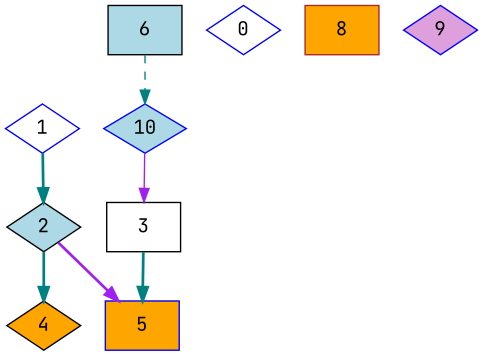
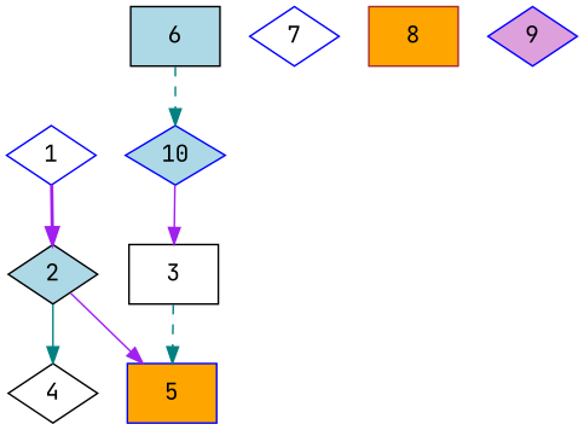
  digraph {
    "Duplicate states"=133312
    "Max states in OPEN"=3981
    Modes="60000ms; partial expansion, ; Pruning: processor isomorphism, processor normalisation, task equivalence, equivalent schedule 2, ; F-value: new, DRT, ; Optimisation: list scheduling, "
    "Node concurrency"=-1
    "Number of processors"=16
    "Pruned using list schedule length"=802794
    "States removed from OPEN"=140704
    "Time to schedule (ms)"=2138
    "Total idle time"=0
    "Total schedule length"=35
    "Total sequential time"=69
    "Total states created"=1318777
    fontname="JetBrains Mono"
    node ["Finish time"=5 Processor=1 "Start time"=0 Weight=5 color=blue fillcolor=white fontname="JetBrains Mono" shape=diamond style=filled]
    edge [Weight=33 color=purple fontname="JetBrains Mono" style=bold]
    1 [Processor=0]
    2 ["Finish time"=13 Processor=0 "Start time"=5 Weight=8 color=black fillcolor=lightblue]
-   4 ["Finish time"=23 Processor=0 "Start time"=13 Weight=10 color=black fillcolor=orange]
+   4 ["Finish time"=23 Processor=0 "Start time"=13 Weight=10 color=black]
    5 ["Finish time"=35 "Start time"=26 Weight=9 fillcolor=orange shape=box]
    3 ["Finish time"=8 Weight=8 color=black shape=box]
    10 ["Finish time"=26 "Start time"=19 Weight=7 fillcolor=lightblue]
    6 ["Finish time"=6 Processor=2 Weight=6 color=black fillcolor=lightblue shape=box]
-   7 ["Finish time"=15 "Start time"=8 Weight=7 label=0]
+   7 ["Finish time"=15 "Start time"=8 Weight=7]
    8 ["Finish time"=19 "Start time"=15 Weight=4 color=brown fillcolor=orange shape=box]
    9 [Processor=3 fillcolor=plum]
-   1 -> 2 [Weight=8 color=teal]
-   2 -> 4 [color=teal]
-   2 -> 5 [Weight=13]
-   3 -> 5 [Weight=38 color=teal]
+   1 -> 2 [Weight=8]
+   2 -> 4 [color=teal style=solid]
+   2 -> 5 [Weight=13 style=solid]
+   3 -> 5 [Weight=38 color=teal style=dashed]
    10 -> 3 [style=solid]
    6 -> 10 [Weight=13 color=teal style=dashed]
  }
